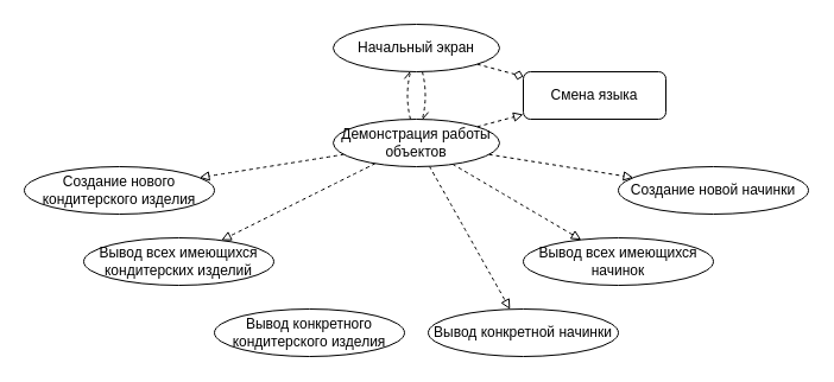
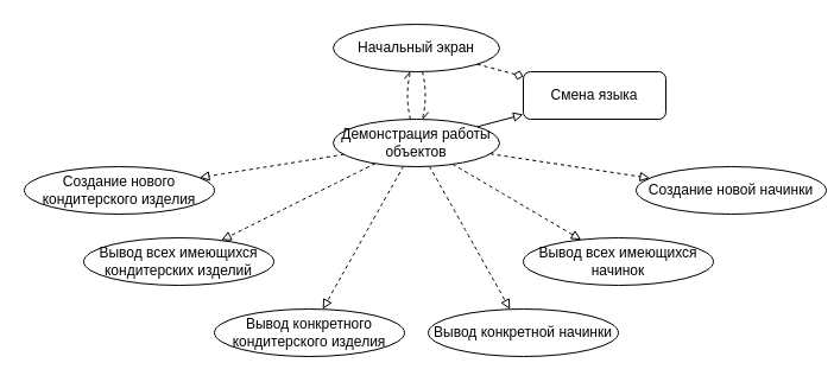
  <mxCell id="0" />
  <mxCell id="1" parent="0" />
- <mxCell id="2" style="rounded=0;orthogonalLoop=1;jettySize=auto;html=1;endArrow=block;endFill=0;dashed=1;" edge="1" parent="1" source="10" target="11"><mxGeometry relative="1" as="geometry" /></mxCell>
+ <mxCell id="2" style="rounded=0;orthogonalLoop=1;jettySize=auto;html=1;endArrow=block;endFill=0;dashed=0;" edge="1" parent="1" source="10" target="11"><mxGeometry relative="1" as="geometry" /></mxCell>
  <mxCell id="3" style="edgeStyle=none;rounded=0;orthogonalLoop=1;jettySize=auto;html=1;endArrow=block;endFill=0;dashed=1;" edge="1" parent="1" source="10" target="16"><mxGeometry relative="1" as="geometry" /></mxCell>
  <mxCell id="4" style="edgeStyle=none;orthogonalLoop=1;jettySize=auto;html=1;dashed=1;endArrow=openAsync;endFill=0;curved=1;" edge="1" parent="1" source="10" target="14"><mxGeometry relative="1" as="geometry"><Array as="points"><mxPoint x="340" y="80" /></Array></mxGeometry></mxCell>
  <mxCell id="5" style="edgeStyle=none;curved=1;orthogonalLoop=1;jettySize=auto;html=1;dashed=1;endArrow=block;endFill=0;" edge="1" parent="1" source="10" target="18"><mxGeometry relative="1" as="geometry" /></mxCell>
  <mxCell id="6" style="edgeStyle=none;curved=1;orthogonalLoop=1;jettySize=auto;html=1;dashed=1;endArrow=block;endFill=0;" edge="1" parent="1" source="10" target="20"><mxGeometry relative="1" as="geometry" /></mxCell>
+ <mxCell id="7" style="edgeStyle=none;curved=1;orthogonalLoop=1;jettySize=auto;html=1;dashed=1;endArrow=block;endFill=0;" edge="1" parent="1" source="10" target="19"><mxGeometry relative="1" as="geometry" /></mxCell>
  <mxCell id="8" style="edgeStyle=none;curved=1;orthogonalLoop=1;jettySize=auto;html=1;dashed=1;endArrow=block;endFill=0;" edge="1" parent="1" source="10" target="17"><mxGeometry relative="1" as="geometry" /></mxCell>
  <mxCell id="9" style="edgeStyle=none;curved=1;orthogonalLoop=1;jettySize=auto;html=1;dashed=1;endArrow=block;endFill=0;" edge="1" parent="1" source="10" target="15"><mxGeometry relative="1" as="geometry" /></mxCell>
  <mxCell id="10" value="Демонстрация работы объектов" style="ellipse;whiteSpace=wrap;html=1;" vertex="1" parent="1"><mxGeometry x="280" y="100" width="140" height="40" as="geometry" /></mxCell>
  <mxCell id="11" value="Смена языка" style="whiteSpace=wrap;html=1;rounded=1;" vertex="1" parent="1"><mxGeometry x="440" y="60" width="120" height="40" as="geometry" /></mxCell>
  <mxCell id="12" style="edgeStyle=none;rounded=0;orthogonalLoop=1;jettySize=auto;html=1;endArrow=diamond;endFill=0;dashed=1;" edge="1" parent="1" source="14" target="11"><mxGeometry relative="1" as="geometry" /></mxCell>
  <mxCell id="13" style="edgeStyle=none;orthogonalLoop=1;jettySize=auto;html=1;dashed=1;endArrow=openAsync;endFill=0;curved=1;" edge="1" parent="1" source="14" target="10"><mxGeometry relative="1" as="geometry"><Array as="points"><mxPoint x="360" y="80" /></Array></mxGeometry></mxCell>
  <mxCell id="14" value="Начальный экран" style="ellipse;whiteSpace=wrap;html=1;" vertex="1" parent="1"><mxGeometry x="280" y="20" width="140" height="40" as="geometry" /></mxCell>
  <mxCell id="15" value="Создание нового кондитерского изделия" style="ellipse;whiteSpace=wrap;html=1;" vertex="1" parent="1"><mxGeometry x="20" y="140" width="160" height="40" as="geometry" /></mxCell>
- <mxCell id="16" value="Создание новой начинки" style="ellipse;whiteSpace=wrap;html=1;" vertex="1" parent="1"><mxGeometry x="520" y="140" width="160" height="40" as="geometry" /></mxCell>
+ <mxCell id="16" value="Создание новой начинки" style="ellipse;whiteSpace=wrap;html=1;" vertex="1" parent="1"><mxGeometry x="535" y="140" width="160" height="40" as="geometry" /></mxCell>
  <mxCell id="17" value="Вывод всех имеющихся кондитерских изделий" style="ellipse;whiteSpace=wrap;html=1;" vertex="1" parent="1"><mxGeometry x="70" y="200" width="160" height="40" as="geometry" /></mxCell>
  <mxCell id="18" value="Вывод всех имеющихся начинок" style="ellipse;whiteSpace=wrap;html=1;" vertex="1" parent="1"><mxGeometry x="440" y="200" width="160" height="40" as="geometry" /></mxCell>
  <mxCell id="19" value="Вывод конкретного кондитерского изделия" style="ellipse;whiteSpace=wrap;html=1;" vertex="1" parent="1"><mxGeometry x="180" y="260" width="160" height="40" as="geometry" /></mxCell>
  <mxCell id="20" value="Вывод конкретной начинки" style="ellipse;whiteSpace=wrap;html=1;" vertex="1" parent="1"><mxGeometry x="360" y="260" width="160" height="40" as="geometry" /></mxCell>
